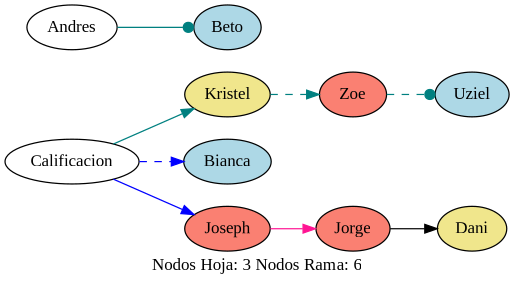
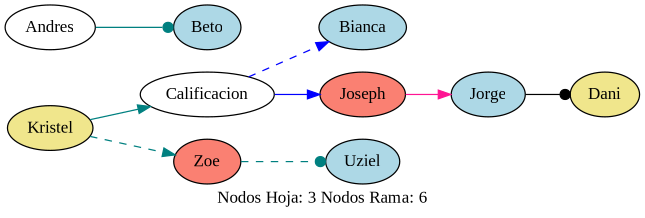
  digraph {
    fontname="Liberation Serif"
    label="Nodos Hoja: 3 Nodos Rama: 6"
    rankdir=LR
    node [fillcolor=salmon fontname="Liberation Serif" style=filled]
    edge [arrowhead=normal color=teal fontname="Liberation Serif" style=solid]
    Calificacion [fillcolor=white]
    Kristel [fillcolor=khaki]
    Zoe
    Bianca [fillcolor=lightblue]
    Joseph
    Uziel [fillcolor=lightblue]
-   Jorge
+   Jorge [fillcolor=lightblue]
    Andres [fillcolor=white]
    Beto [fillcolor=lightblue]
    Dani [fillcolor=khaki]
    Calificacion -> Bianca [color=blue style=dashed]
    Calificacion -> Joseph [color=blue]
-   Calificacion -> Kristel
+   Kristel -> Calificacion
    Kristel -> Zoe [style=dashed]
    Zoe -> Uziel [arrowhead=dot style=dashed]
    Joseph -> Jorge [color=deeppink]
-   Jorge -> Dani [color=black]
+   Jorge -> Dani [arrowhead=dot color=black]
    Andres -> Beto [arrowhead=dot]
  }
